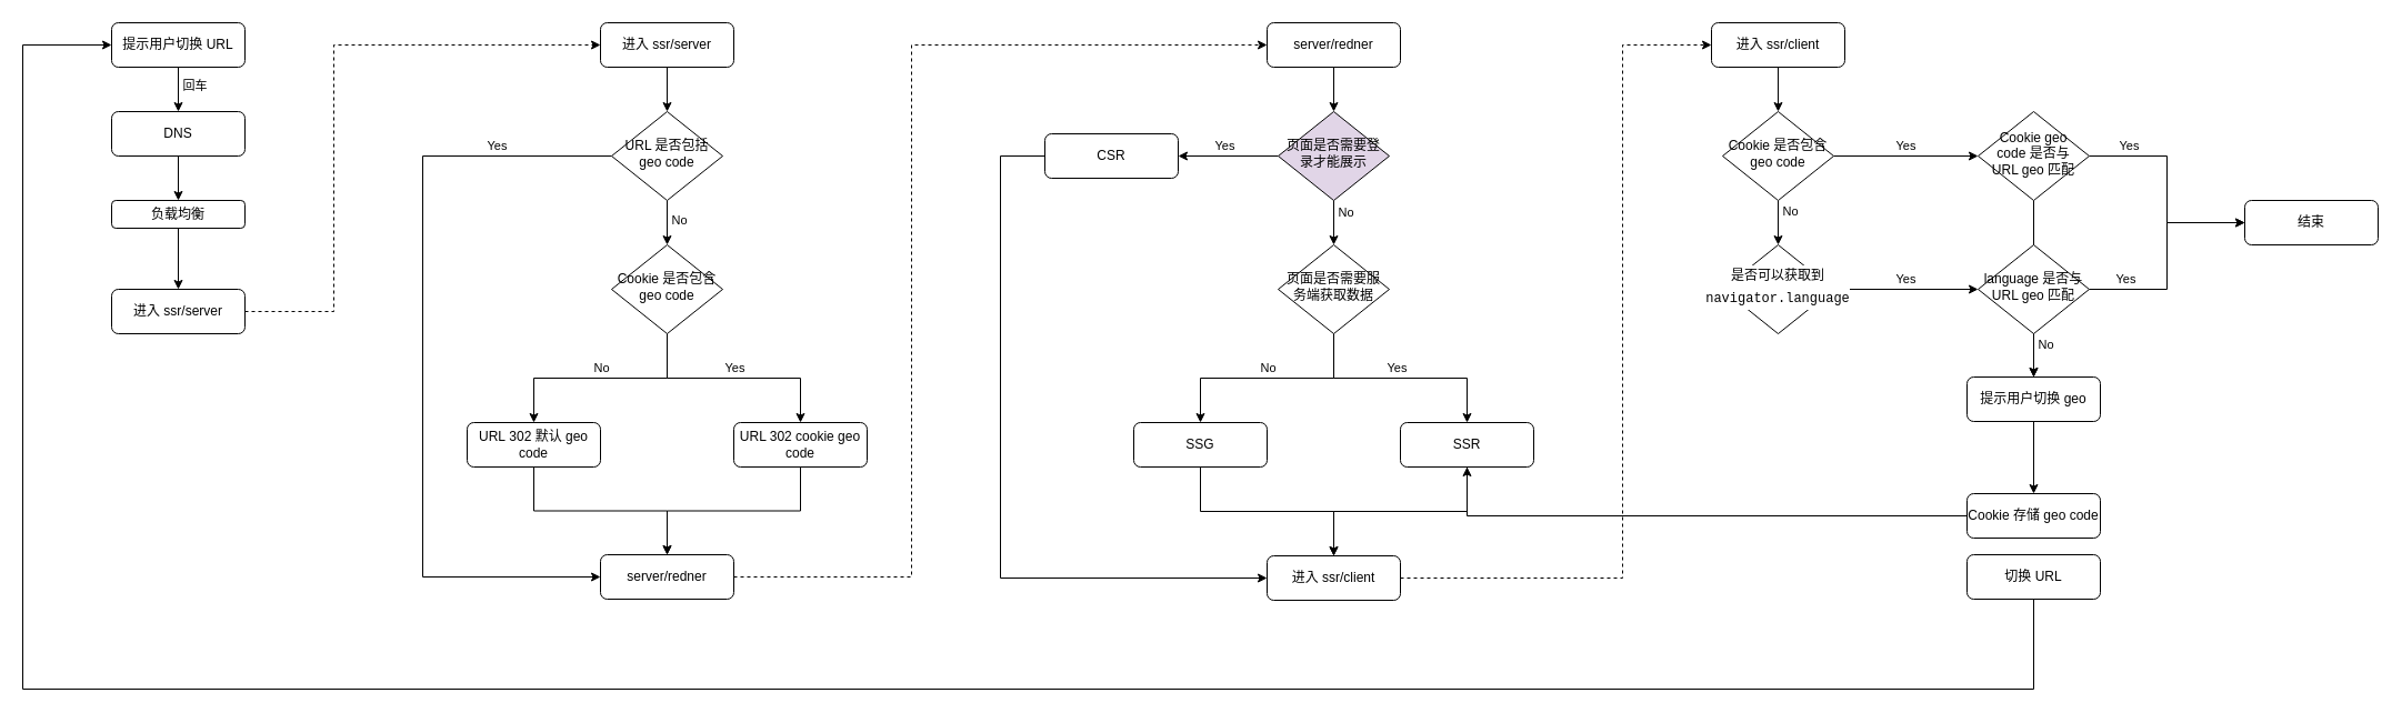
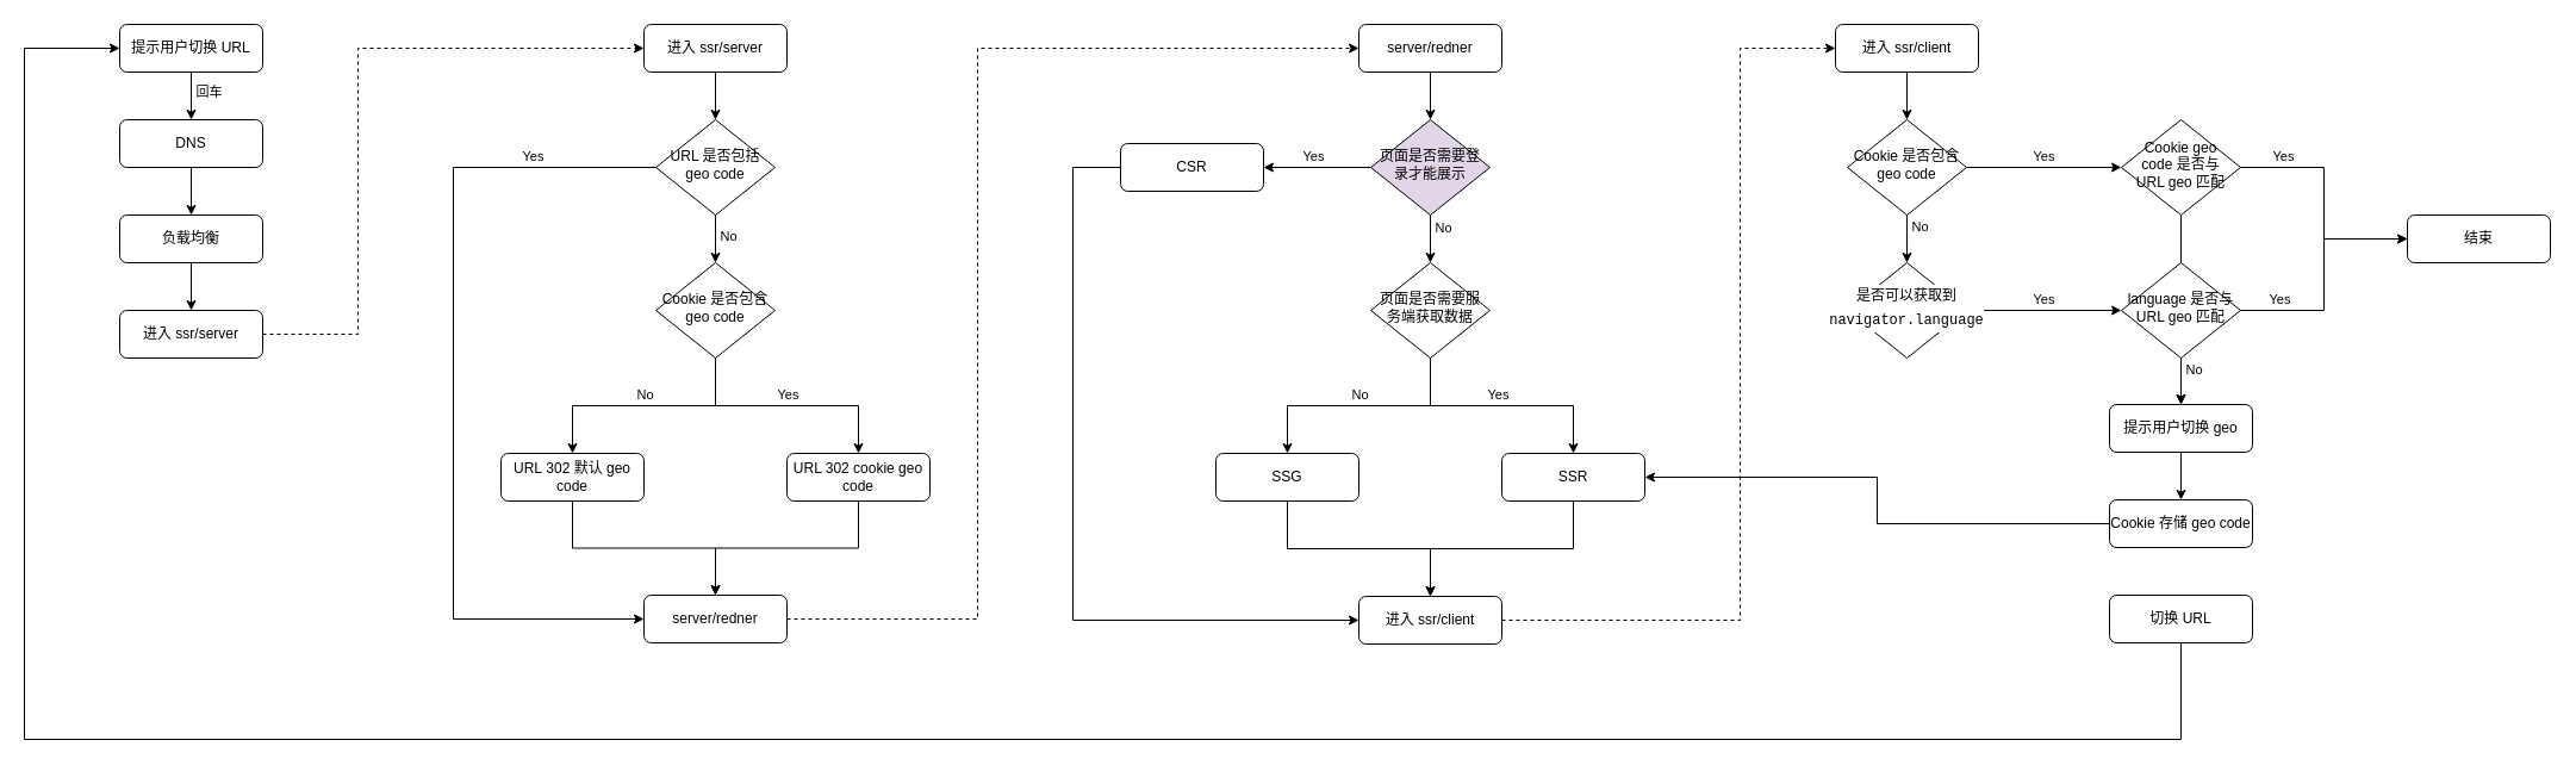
  <mxCell id="0" />
  <mxCell id="1" parent="0" />
  <mxCell id="2" style="edgeStyle=orthogonalEdgeStyle;rounded=0;orthogonalLoop=1;jettySize=auto;html=1;" parent="1" source="4" target="58" edge="1"><mxGeometry relative="1" as="geometry" /></mxCell>
  <mxCell id="3" value="回车" style="edgeLabel;html=1;align=center;verticalAlign=middle;resizable=0;points=[];" parent="2" vertex="1" connectable="0"><mxGeometry x="-0.656" relative="1" as="geometry"><mxPoint x="14" y="9" as="offset" /></mxGeometry></mxCell>
  <mxCell id="4" value="提示用户切换 URL" style="rounded=1;whiteSpace=wrap;html=1;fontSize=12;glass=0;strokeWidth=1;shadow=0;" parent="1" vertex="1"><mxGeometry x="100" y="20" width="120" height="40" as="geometry" /></mxCell>
  <mxCell id="5" style="edgeStyle=orthogonalEdgeStyle;rounded=0;orthogonalLoop=1;jettySize=auto;html=1;entryX=0.5;entryY=0;entryDx=0;entryDy=0;" parent="1" source="9" target="20" edge="1"><mxGeometry relative="1" as="geometry"><Array as="points"><mxPoint x="600" y="340" /><mxPoint x="480" y="340" /></Array></mxGeometry></mxCell>
  <mxCell id="6" value="No" style="edgeLabel;html=1;align=center;verticalAlign=middle;resizable=0;points=[];" parent="5" vertex="1" connectable="0"><mxGeometry x="-0.341" y="-2" relative="1" as="geometry"><mxPoint x="-34" y="-8" as="offset" /></mxGeometry></mxCell>
  <mxCell id="7" style="edgeStyle=orthogonalEdgeStyle;rounded=0;orthogonalLoop=1;jettySize=auto;html=1;" parent="1" source="9" target="22" edge="1"><mxGeometry relative="1" as="geometry"><Array as="points"><mxPoint x="600" y="340" /><mxPoint x="720" y="340" /></Array></mxGeometry></mxCell>
  <mxCell id="8" value="Yes" style="edgeLabel;html=1;align=center;verticalAlign=middle;resizable=0;points=[];" parent="7" vertex="1" connectable="0"><mxGeometry x="-0.318" y="2" relative="1" as="geometry"><mxPoint x="32" y="-8" as="offset" /></mxGeometry></mxCell>
  <mxCell id="9" value="Cookie 是否包含 geo&amp;nbsp;code" style="rhombus;whiteSpace=wrap;html=1;shadow=0;fontFamily=Helvetica;fontSize=12;align=center;strokeWidth=1;spacing=6;spacingTop=-4;" parent="1" vertex="1"><mxGeometry x="550" y="220" width="100" height="80" as="geometry" /></mxCell>
  <mxCell id="10" style="edgeStyle=orthogonalEdgeStyle;rounded=0;orthogonalLoop=1;jettySize=auto;html=1;" parent="1" source="11" target="27" edge="1"><mxGeometry relative="1" as="geometry" /></mxCell>
  <mxCell id="11" value="进入 ssr/client" style="rounded=1;whiteSpace=wrap;html=1;fontSize=12;glass=0;strokeWidth=1;shadow=0;" parent="1" vertex="1"><mxGeometry x="1540" y="20" width="120" height="40" as="geometry" /></mxCell>
  <mxCell id="12" style="edgeStyle=orthogonalEdgeStyle;rounded=0;orthogonalLoop=1;jettySize=auto;html=1;entryX=0.5;entryY=0;entryDx=0;entryDy=0;" parent="1" source="16" target="9" edge="1"><mxGeometry relative="1" as="geometry"><mxPoint x="610" y="230" as="targetPoint" /></mxGeometry></mxCell>
  <mxCell id="13" value="No" style="edgeLabel;html=1;align=center;verticalAlign=middle;resizable=0;points=[];" parent="12" vertex="1" connectable="0"><mxGeometry x="-0.341" y="-1" relative="1" as="geometry"><mxPoint x="11" y="4" as="offset" /></mxGeometry></mxCell>
  <mxCell id="14" style="edgeStyle=orthogonalEdgeStyle;rounded=0;orthogonalLoop=1;jettySize=auto;html=1;entryX=0;entryY=0.5;entryDx=0;entryDy=0;" parent="1" source="16" target="40" edge="1"><mxGeometry relative="1" as="geometry"><Array as="points"><mxPoint x="380" y="140" /><mxPoint x="380" y="519" /></Array></mxGeometry></mxCell>
  <mxCell id="15" value="Yes" style="edgeLabel;html=1;align=center;verticalAlign=middle;resizable=0;points=[];" parent="14" vertex="1" connectable="0"><mxGeometry x="-0.708" relative="1" as="geometry"><mxPoint y="-10" as="offset" /></mxGeometry></mxCell>
  <mxCell id="16" value="URL 是否包括 geo code" style="rhombus;whiteSpace=wrap;html=1;shadow=0;fontFamily=Helvetica;fontSize=12;align=center;strokeWidth=1;spacing=6;spacingTop=-4;" parent="1" vertex="1"><mxGeometry x="550" y="100" width="100" height="80" as="geometry" /></mxCell>
  <mxCell id="17" style="edgeStyle=orthogonalEdgeStyle;rounded=0;orthogonalLoop=1;jettySize=auto;html=1;entryX=0.5;entryY=0;entryDx=0;entryDy=0;" parent="1" source="18" target="16" edge="1"><mxGeometry relative="1" as="geometry" /></mxCell>
  <mxCell id="18" value="进入 ssr/server" style="rounded=1;whiteSpace=wrap;html=1;fontSize=12;glass=0;strokeWidth=1;shadow=0;" parent="1" vertex="1"><mxGeometry x="540" y="20" width="120" height="40" as="geometry" /></mxCell>
  <mxCell id="19" style="edgeStyle=orthogonalEdgeStyle;rounded=0;orthogonalLoop=1;jettySize=auto;html=1;entryX=0.5;entryY=0;entryDx=0;entryDy=0;" parent="1" source="20" target="40" edge="1"><mxGeometry relative="1" as="geometry"><mxPoint x="570" y="450" as="targetPoint" /></mxGeometry></mxCell>
  <mxCell id="20" value="URL&amp;nbsp;302&amp;nbsp;默认 geo code" style="rounded=1;whiteSpace=wrap;html=1;fontSize=12;glass=0;strokeWidth=1;shadow=0;" parent="1" vertex="1"><mxGeometry x="420" y="380" width="120" height="40" as="geometry" /></mxCell>
  <mxCell id="21" style="edgeStyle=orthogonalEdgeStyle;rounded=0;orthogonalLoop=1;jettySize=auto;html=1;entryX=0.5;entryY=0;entryDx=0;entryDy=0;" parent="1" source="22" target="40" edge="1"><mxGeometry relative="1" as="geometry"><mxPoint x="610" y="430" as="targetPoint" /></mxGeometry></mxCell>
  <mxCell id="22" value="URL 302 cookie geo code" style="rounded=1;whiteSpace=wrap;html=1;fontSize=12;glass=0;strokeWidth=1;shadow=0;" parent="1" vertex="1"><mxGeometry x="660" y="380" width="120" height="40" as="geometry" /></mxCell>
  <mxCell id="23" style="edgeStyle=orthogonalEdgeStyle;rounded=0;orthogonalLoop=1;jettySize=auto;html=1;" parent="1" source="27" target="30" edge="1"><mxGeometry relative="1" as="geometry" /></mxCell>
  <mxCell id="24" value="No" style="edgeLabel;html=1;align=center;verticalAlign=middle;resizable=0;points=[];" parent="23" vertex="1" connectable="0"><mxGeometry x="-0.284" y="-1" relative="1" as="geometry"><mxPoint x="11" y="-5" as="offset" /></mxGeometry></mxCell>
  <mxCell id="25" style="edgeStyle=orthogonalEdgeStyle;rounded=0;orthogonalLoop=1;jettySize=auto;html=1;entryX=0;entryY=0.5;entryDx=0;entryDy=0;" parent="1" source="27" target="69" edge="1"><mxGeometry relative="1" as="geometry"><Array as="points" /><mxPoint x="1820" y="140" as="targetPoint" /></mxGeometry></mxCell>
  <mxCell id="26" value="Yes" style="edgeLabel;html=1;align=center;verticalAlign=middle;resizable=0;points=[];" parent="25" vertex="1" connectable="0"><mxGeometry x="-0.842" relative="1" as="geometry"><mxPoint x="54" y="-10" as="offset" /></mxGeometry></mxCell>
  <mxCell id="27" value="Cookie 是否包含 geo&amp;nbsp;code" style="rhombus;whiteSpace=wrap;html=1;shadow=0;fontFamily=Helvetica;fontSize=12;align=center;strokeWidth=1;spacing=6;spacingTop=-4;" parent="1" vertex="1"><mxGeometry x="1550" y="100" width="100" height="80" as="geometry" /></mxCell>
  <mxCell id="28" style="edgeStyle=orthogonalEdgeStyle;rounded=0;orthogonalLoop=1;jettySize=auto;html=1;entryX=0;entryY=0.5;entryDx=0;entryDy=0;" edge="1" parent="1" source="30" target="74"><mxGeometry relative="1" as="geometry" /></mxCell>
  <mxCell id="29" value="Yes" style="edgeLabel;html=1;align=center;verticalAlign=middle;resizable=0;points=[];" vertex="1" connectable="0" parent="28"><mxGeometry x="-0.218" relative="1" as="geometry"><mxPoint x="13" y="-10" as="offset" /></mxGeometry></mxCell>
  <mxCell id="30" value="&lt;div style=&quot;background-color: rgb(255, 255, 255); line-height: 19px;&quot;&gt;&lt;font face=&quot;Consolas, Courier New, monospace&quot;&gt;是否可以获取到 navigator.language&lt;/font&gt;&lt;br&gt;&lt;/div&gt;" style="rhombus;whiteSpace=wrap;html=1;shadow=0;fontFamily=Helvetica;fontSize=12;align=center;strokeWidth=1;spacing=6;spacingTop=-4;" parent="1" vertex="1"><mxGeometry x="1550" y="220" width="100" height="80" as="geometry" /></mxCell>
  <mxCell id="31" style="edgeStyle=orthogonalEdgeStyle;rounded=0;orthogonalLoop=1;jettySize=auto;html=1;entryX=0.5;entryY=0;entryDx=0;entryDy=0;" parent="1" source="32" target="34" edge="1"><mxGeometry relative="1" as="geometry" /></mxCell>
  <mxCell id="32" value="提示用户切换 geo" style="rounded=1;whiteSpace=wrap;html=1;fontSize=12;glass=0;strokeWidth=1;shadow=0;" parent="1" vertex="1"><mxGeometry x="1770" y="339" width="120" height="40" as="geometry" /></mxCell>
  <mxCell id="33" style="edgeStyle=orthogonalEdgeStyle;rounded=0;orthogonalLoop=1;jettySize=auto;html=1;" parent="1" source="34" target="54" edge="1"><mxGeometry relative="1" as="geometry" /></mxCell>
- <mxCell id="34" value="Cookie 存储 geo&amp;nbsp;code" style="rounded=1;whiteSpace=wrap;html=1;fontSize=12;glass=0;strokeWidth=1;shadow=0;" parent="1" vertex="1"><mxGeometry x="1770" y="444" width="120" height="40" as="geometry" /></mxCell>
+ <mxCell id="34" value="Cookie 存储 geo&amp;nbsp;code" style="rounded=1;whiteSpace=wrap;html=1;fontSize=12;glass=0;strokeWidth=1;shadow=0;" parent="1" vertex="1"><mxGeometry x="1770" y="419" width="120" height="40" as="geometry" /></mxCell>
  <mxCell id="35" style="edgeStyle=orthogonalEdgeStyle;rounded=0;orthogonalLoop=1;jettySize=auto;html=1;exitX=0.5;exitY=1;exitDx=0;exitDy=0;entryX=0;entryY=0.5;entryDx=0;entryDy=0;" parent="1" source="36" target="4" edge="1"><mxGeometry relative="1" as="geometry"><Array as="points"><mxPoint x="1830" y="620" /><mxPoint x="20" y="620" /><mxPoint x="20" y="40" /></Array><mxPoint x="500" y="1120" as="sourcePoint" /><mxPoint x="160" y="40" as="targetPoint" /></mxGeometry></mxCell>
  <mxCell id="36" value="切换 URL" style="rounded=1;whiteSpace=wrap;html=1;fontSize=12;glass=0;strokeWidth=1;shadow=0;" parent="1" vertex="1"><mxGeometry x="1770" y="499" width="120" height="40" as="geometry" /></mxCell>
  <mxCell id="37" style="edgeStyle=orthogonalEdgeStyle;rounded=0;orthogonalLoop=1;jettySize=auto;html=1;entryX=0.5;entryY=0;entryDx=0;entryDy=0;" parent="1" source="38" target="45" edge="1"><mxGeometry relative="1" as="geometry" /></mxCell>
  <mxCell id="38" value="server/redner" style="rounded=1;whiteSpace=wrap;html=1;fontSize=12;glass=0;strokeWidth=1;shadow=0;" parent="1" vertex="1"><mxGeometry x="1140" y="20" width="120" height="40" as="geometry" /></mxCell>
  <mxCell id="39" style="edgeStyle=orthogonalEdgeStyle;rounded=0;orthogonalLoop=1;jettySize=auto;html=1;entryX=0;entryY=0.5;entryDx=0;entryDy=0;dashed=1;" parent="1" source="40" target="38" edge="1"><mxGeometry relative="1" as="geometry"><Array as="points"><mxPoint x="820" y="519" /><mxPoint x="820" y="40" /></Array></mxGeometry></mxCell>
  <mxCell id="40" value="server/redner" style="rounded=1;whiteSpace=wrap;html=1;fontSize=12;glass=0;strokeWidth=1;shadow=0;" parent="1" vertex="1"><mxGeometry x="540" y="499" width="120" height="40" as="geometry" /></mxCell>
  <mxCell id="41" style="edgeStyle=orthogonalEdgeStyle;rounded=0;orthogonalLoop=1;jettySize=auto;html=1;entryX=0.5;entryY=0;entryDx=0;entryDy=0;" parent="1" source="45" target="50" edge="1"><mxGeometry relative="1" as="geometry" /></mxCell>
  <mxCell id="42" value="No" style="edgeLabel;html=1;align=center;verticalAlign=middle;resizable=0;points=[];" vertex="1" connectable="0" parent="41"><mxGeometry x="-0.15" y="-1" relative="1" as="geometry"><mxPoint x="11" y="-7" as="offset" /></mxGeometry></mxCell>
  <mxCell id="43" style="edgeStyle=orthogonalEdgeStyle;rounded=0;orthogonalLoop=1;jettySize=auto;html=1;entryX=1;entryY=0.5;entryDx=0;entryDy=0;" parent="1" source="45" target="52" edge="1"><mxGeometry relative="1" as="geometry" /></mxCell>
  <mxCell id="44" value="Yes" style="edgeLabel;html=1;align=center;verticalAlign=middle;resizable=0;points=[];" parent="43" vertex="1" connectable="0"><mxGeometry x="0.2" y="1" relative="1" as="geometry"><mxPoint x="5" y="-11" as="offset" /></mxGeometry></mxCell>
  <mxCell id="45" value="页面是否需要登录才能展示" style="rhombus;whiteSpace=wrap;html=1;shadow=0;fontFamily=Helvetica;fontSize=12;align=center;strokeWidth=1;spacing=6;spacingTop=-4;fillColor=#e1d5e7;" parent="1" vertex="1"><mxGeometry x="1150" y="100" width="100" height="80" as="geometry" /></mxCell>
  <mxCell id="46" style="edgeStyle=orthogonalEdgeStyle;rounded=0;orthogonalLoop=1;jettySize=auto;html=1;exitX=0.5;exitY=1;exitDx=0;exitDy=0;entryX=0.5;entryY=0;entryDx=0;entryDy=0;" parent="1" source="50" target="54" edge="1"><mxGeometry relative="1" as="geometry"><mxPoint x="1210" y="330" as="sourcePoint" /><mxPoint x="1340" y="350" as="targetPoint" /><Array as="points"><mxPoint x="1200" y="340" /><mxPoint x="1320" y="340" /></Array></mxGeometry></mxCell>
  <mxCell id="47" value="Yes" style="edgeLabel;html=1;align=center;verticalAlign=middle;resizable=0;points=[];" parent="46" vertex="1" connectable="0"><mxGeometry x="-0.2" y="3" relative="1" as="geometry"><mxPoint x="16" y="-7" as="offset" /></mxGeometry></mxCell>
  <mxCell id="48" style="edgeStyle=orthogonalEdgeStyle;rounded=0;orthogonalLoop=1;jettySize=auto;html=1;entryX=0.5;entryY=0;entryDx=0;entryDy=0;" parent="1" source="50" target="56" edge="1"><mxGeometry relative="1" as="geometry"><Array as="points"><mxPoint x="1200" y="340" /><mxPoint x="1080" y="340" /></Array></mxGeometry></mxCell>
  <mxCell id="49" value="No" style="edgeLabel;html=1;align=center;verticalAlign=middle;resizable=0;points=[];" parent="48" vertex="1" connectable="0"><mxGeometry x="0.12" y="4" relative="1" as="geometry"><mxPoint x="12" y="-14" as="offset" /></mxGeometry></mxCell>
  <mxCell id="50" value="页面是否需要服务端获取数据" style="rhombus;whiteSpace=wrap;html=1;shadow=0;fontFamily=Helvetica;fontSize=12;align=center;strokeWidth=1;spacing=6;spacingTop=-4;" parent="1" vertex="1"><mxGeometry x="1150" y="220" width="100" height="80" as="geometry" /></mxCell>
  <mxCell id="51" style="edgeStyle=orthogonalEdgeStyle;rounded=0;orthogonalLoop=1;jettySize=auto;html=1;entryX=0;entryY=0.5;entryDx=0;entryDy=0;" parent="1" source="52" target="64" edge="1"><mxGeometry relative="1" as="geometry"><Array as="points"><mxPoint x="900" y="140" /><mxPoint x="900" y="520" /></Array></mxGeometry></mxCell>
  <mxCell id="52" value="CSR" style="rounded=1;whiteSpace=wrap;html=1;fontSize=12;glass=0;strokeWidth=1;shadow=0;" parent="1" vertex="1"><mxGeometry x="940" y="120" width="120" height="40" as="geometry" /></mxCell>
  <mxCell id="53" style="edgeStyle=orthogonalEdgeStyle;rounded=0;orthogonalLoop=1;jettySize=auto;html=1;entryX=0.5;entryY=0;entryDx=0;entryDy=0;" parent="1" source="54" target="64" edge="1"><mxGeometry relative="1" as="geometry"><Array as="points"><mxPoint x="1320" y="460" /><mxPoint x="1200" y="460" /></Array></mxGeometry></mxCell>
  <mxCell id="54" value="SSR" style="rounded=1;whiteSpace=wrap;html=1;fontSize=12;glass=0;strokeWidth=1;shadow=0;" parent="1" vertex="1"><mxGeometry x="1260" y="380" width="120" height="40" as="geometry" /></mxCell>
  <mxCell id="55" style="edgeStyle=orthogonalEdgeStyle;rounded=0;orthogonalLoop=1;jettySize=auto;html=1;entryX=0.5;entryY=0;entryDx=0;entryDy=0;" parent="1" source="56" target="64" edge="1"><mxGeometry relative="1" as="geometry" /></mxCell>
  <mxCell id="56" value="SSG" style="rounded=1;whiteSpace=wrap;html=1;fontSize=12;glass=0;strokeWidth=1;shadow=0;" parent="1" vertex="1"><mxGeometry x="1020" y="380" width="120" height="40" as="geometry" /></mxCell>
  <mxCell id="57" style="edgeStyle=orthogonalEdgeStyle;rounded=0;orthogonalLoop=1;jettySize=auto;html=1;entryX=0.5;entryY=0;entryDx=0;entryDy=0;" parent="1" source="58" target="60" edge="1"><mxGeometry relative="1" as="geometry" /></mxCell>
  <mxCell id="58" value="DNS" style="rounded=1;whiteSpace=wrap;html=1;fontSize=12;glass=0;strokeWidth=1;shadow=0;" parent="1" vertex="1"><mxGeometry x="100" y="100" width="120" height="40" as="geometry" /></mxCell>
  <mxCell id="59" style="edgeStyle=orthogonalEdgeStyle;rounded=0;orthogonalLoop=1;jettySize=auto;html=1;entryX=0.5;entryY=0;entryDx=0;entryDy=0;" parent="1" source="60" target="62" edge="1"><mxGeometry relative="1" as="geometry" /></mxCell>
- <mxCell id="60" value="负载均衡" style="rounded=1;whiteSpace=wrap;html=1;fontSize=12;glass=0;strokeWidth=1;shadow=0;" parent="1" vertex="1"><mxGeometry x="100" y="180" width="120" height="25" as="geometry" /></mxCell>
+ <mxCell id="60" value="负载均衡" style="rounded=1;whiteSpace=wrap;html=1;fontSize=12;glass=0;strokeWidth=1;shadow=0;" parent="1" vertex="1"><mxGeometry x="100" y="180" width="120" height="40" as="geometry" /></mxCell>
  <mxCell id="61" style="edgeStyle=orthogonalEdgeStyle;rounded=0;orthogonalLoop=1;jettySize=auto;html=1;entryX=0;entryY=0.5;entryDx=0;entryDy=0;dashed=1;" parent="1" source="62" target="18" edge="1"><mxGeometry relative="1" as="geometry"><Array as="points"><mxPoint x="300" y="280" /><mxPoint x="300" y="40" /></Array></mxGeometry></mxCell>
  <mxCell id="62" value="进入 ssr/server" style="rounded=1;whiteSpace=wrap;html=1;fontSize=12;glass=0;strokeWidth=1;shadow=0;" parent="1" vertex="1"><mxGeometry x="100" y="260" width="120" height="40" as="geometry" /></mxCell>
  <mxCell id="63" style="edgeStyle=orthogonalEdgeStyle;rounded=0;orthogonalLoop=1;jettySize=auto;html=1;entryX=0;entryY=0.5;entryDx=0;entryDy=0;dashed=1;" parent="1" source="64" target="11" edge="1"><mxGeometry relative="1" as="geometry"><Array as="points"><mxPoint x="1460" y="520" /><mxPoint x="1460" y="40" /></Array></mxGeometry></mxCell>
  <mxCell id="64" value="进入 ssr/client" style="rounded=1;whiteSpace=wrap;html=1;fontSize=12;glass=0;strokeWidth=1;shadow=0;" parent="1" vertex="1"><mxGeometry x="1140" y="500" width="120" height="40" as="geometry" /></mxCell>
  <mxCell id="65" value="结束" style="rounded=1;whiteSpace=wrap;html=1;fontSize=12;glass=0;strokeWidth=1;shadow=0;" vertex="1" parent="1"><mxGeometry x="2020" y="180" width="120" height="40" as="geometry" /></mxCell>
  <mxCell id="66" style="edgeStyle=orthogonalEdgeStyle;rounded=0;orthogonalLoop=1;jettySize=auto;html=1;entryX=0;entryY=0.5;entryDx=0;entryDy=0;" edge="1" parent="1" source="69" target="65"><mxGeometry relative="1" as="geometry" /></mxCell>
  <mxCell id="67" value="Yes" style="edgeLabel;html=1;align=center;verticalAlign=middle;resizable=0;points=[];" vertex="1" connectable="0" parent="66"><mxGeometry x="-0.654" y="2" relative="1" as="geometry"><mxPoint y="-8" as="offset" /></mxGeometry></mxCell>
  <mxCell id="68" style="edgeStyle=orthogonalEdgeStyle;rounded=0;orthogonalLoop=1;jettySize=auto;html=1;entryX=0.5;entryY=0;entryDx=0;entryDy=0;" edge="1" parent="1" source="69" target="32"><mxGeometry relative="1" as="geometry" /></mxCell>
  <mxCell id="69" value="Cookie geo code 是否与 URL geo 匹配" style="rhombus;whiteSpace=wrap;html=1;shadow=0;fontFamily=Helvetica;fontSize=12;align=center;strokeWidth=1;spacing=6;spacingTop=-4;" vertex="1" parent="1"><mxGeometry x="1780" y="100" width="100" height="80" as="geometry" /></mxCell>
  <mxCell id="70" value="" style="edgeStyle=orthogonalEdgeStyle;rounded=0;orthogonalLoop=1;jettySize=auto;html=1;entryX=0;entryY=0.5;entryDx=0;entryDy=0;" edge="1" parent="1" source="74" target="65"><mxGeometry x="0.0" relative="1" as="geometry"><mxPoint as="offset" /></mxGeometry></mxCell>
  <mxCell id="71" value="Yes" style="edgeLabel;html=1;align=center;verticalAlign=middle;resizable=0;points=[];" vertex="1" connectable="0" parent="70"><mxGeometry x="-0.675" y="4" relative="1" as="geometry"><mxPoint y="-6" as="offset" /></mxGeometry></mxCell>
  <mxCell id="72" style="edgeStyle=orthogonalEdgeStyle;rounded=0;orthogonalLoop=1;jettySize=auto;html=1;entryX=0.5;entryY=0;entryDx=0;entryDy=0;" edge="1" parent="1" source="74" target="32"><mxGeometry relative="1" as="geometry" /></mxCell>
  <mxCell id="73" value="No" style="edgeLabel;html=1;align=center;verticalAlign=middle;resizable=0;points=[];" vertex="1" connectable="0" parent="72"><mxGeometry x="-0.583" y="1" relative="1" as="geometry"><mxPoint x="9" as="offset" /></mxGeometry></mxCell>
  <mxCell id="74" value="language 是否与 URL geo 匹配" style="rhombus;whiteSpace=wrap;html=1;shadow=0;fontFamily=Helvetica;fontSize=12;align=center;strokeWidth=1;spacing=6;spacingTop=-4;" vertex="1" parent="1"><mxGeometry x="1780" y="220" width="100" height="80" as="geometry" /></mxCell>
